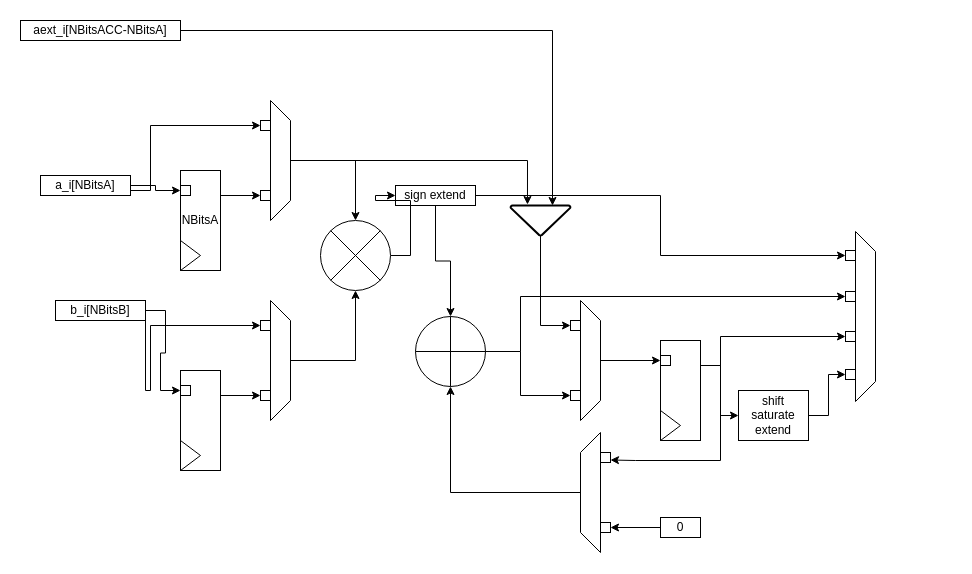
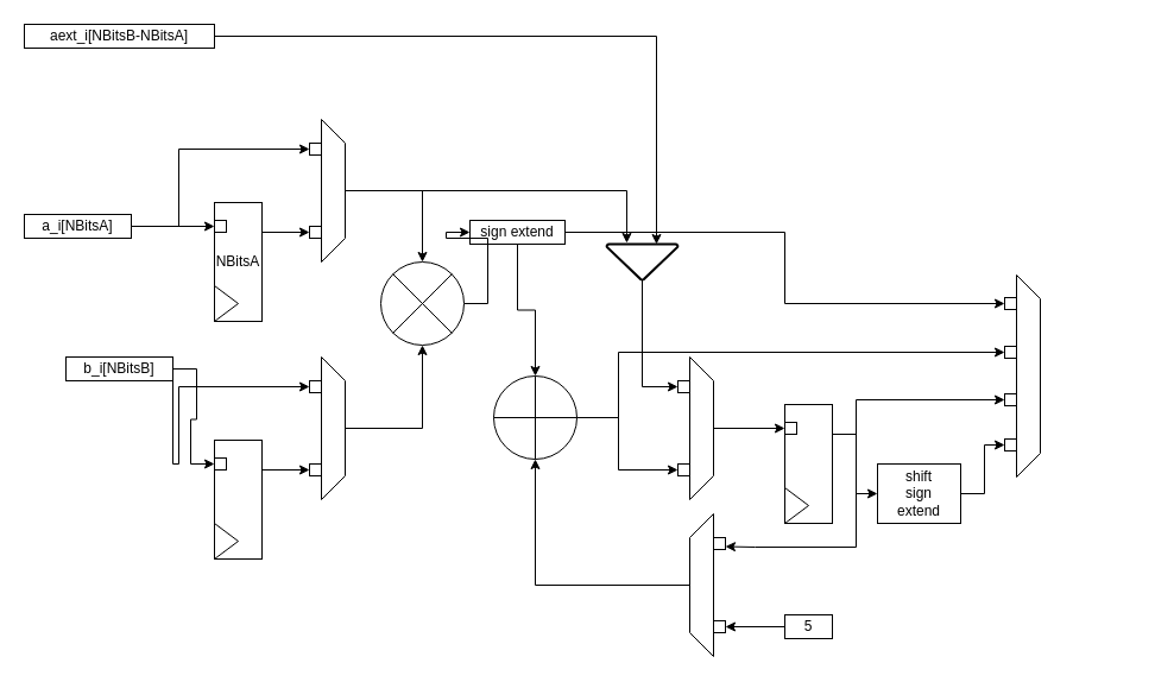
  <mxCell id="0" />
  <mxCell id="1" parent="0" />
  <mxCell id="2" value="" style="group" vertex="1" connectable="0" parent="1"><mxGeometry x="260" y="100" width="30" height="120" as="geometry" /></mxCell>
  <mxCell id="3" value="" style="shape=trapezoid;perimeter=trapezoidPerimeter;whiteSpace=wrap;html=1;fixedSize=1;rotation=90;" vertex="1" parent="2"><mxGeometry x="-40" y="50" width="120" height="20" as="geometry" /></mxCell>
  <mxCell id="4" value="" style="rounded=0;whiteSpace=wrap;html=1;" vertex="1" parent="2"><mxGeometry y="20" width="10" height="10" as="geometry" /></mxCell>
  <mxCell id="5" value="" style="rounded=0;whiteSpace=wrap;html=1;" vertex="1" parent="2"><mxGeometry y="90" width="10" height="10" as="geometry" /></mxCell>
  <mxCell id="6" style="edgeStyle=orthogonalEdgeStyle;rounded=0;orthogonalLoop=1;jettySize=auto;html=1;entryX=0;entryY=0.5;entryDx=0;entryDy=0;exitX=1;exitY=0.5;exitDx=0;exitDy=0;" edge="1" parent="1" source="7" target="11"><mxGeometry relative="1" as="geometry"><mxPoint x="40" y="191" as="sourcePoint" /><mxPoint x="180" y="190" as="targetPoint" /></mxGeometry></mxCell>
- <mxCell id="7" value="a_i[NBitsA]" style="text;html=1;align=center;verticalAlign=middle;whiteSpace=wrap;rounded=0;strokeColor=#000000;" vertex="1" parent="1"><mxGeometry x="40" y="175" width="90" height="20" as="geometry" /></mxCell>
+ <mxCell id="7" value="a_i[NBitsA]" style="text;html=1;align=center;verticalAlign=middle;whiteSpace=wrap;rounded=0;strokeColor=#000000;" vertex="1" parent="1"><mxGeometry y="180" width="90" height="20" as="geometry" x="20" /></mxCell>
  <mxCell id="8" value="NBitsA" style="group" vertex="1" connectable="0" parent="1"><mxGeometry x="180" y="170" width="40" height="100" as="geometry" /></mxCell>
  <mxCell id="9" value="" style="rounded=0;whiteSpace=wrap;html=1;container=0;" vertex="1" parent="8"><mxGeometry width="40" height="100" as="geometry" /></mxCell>
  <mxCell id="10" value="" style="triangle;whiteSpace=wrap;html=1;container=0;" vertex="1" parent="8"><mxGeometry y="70" width="20" height="30" as="geometry" /></mxCell>
  <mxCell id="11" value="" style="rounded=0;whiteSpace=wrap;html=1;container=0;" vertex="1" parent="8"><mxGeometry y="15" width="10" height="10" as="geometry" /></mxCell>
  <mxCell id="12" value="NBitsA" style="text;html=1;strokeColor=none;fillColor=none;align=center;verticalAlign=middle;whiteSpace=wrap;rounded=0;" vertex="1" parent="8"><mxGeometry y="40" width="40" height="20" as="geometry" /></mxCell>
  <mxCell id="13" value="" style="group" vertex="1" connectable="0" parent="1"><mxGeometry x="180" y="370" width="40" height="100" as="geometry" /></mxCell>
  <mxCell id="14" value="" style="rounded=0;whiteSpace=wrap;html=1;container=0;" vertex="1" parent="13"><mxGeometry width="40" height="100" as="geometry" /></mxCell>
  <mxCell id="15" value="" style="triangle;whiteSpace=wrap;html=1;container=0;" vertex="1" parent="13"><mxGeometry y="70" width="20" height="30" as="geometry" /></mxCell>
  <mxCell id="16" value="" style="rounded=0;whiteSpace=wrap;html=1;container=0;" vertex="1" parent="13"><mxGeometry y="15" width="10" height="10" as="geometry" /></mxCell>
  <mxCell id="17" style="edgeStyle=orthogonalEdgeStyle;rounded=0;orthogonalLoop=1;jettySize=auto;html=1;exitX=1;exitY=0.5;exitDx=0;exitDy=0;entryX=0;entryY=0.5;entryDx=0;entryDy=0;" edge="1" parent="1" source="19" target="16"><mxGeometry relative="1" as="geometry" /></mxCell>
  <mxCell id="18" style="edgeStyle=orthogonalEdgeStyle;rounded=0;orthogonalLoop=1;jettySize=auto;html=1;exitX=1;exitY=0.5;exitDx=0;exitDy=0;entryX=0;entryY=0.5;entryDx=0;entryDy=0;" edge="1" parent="1" source="19" target="31"><mxGeometry relative="1" as="geometry"><Array as="points"><mxPoint x="150" y="390" /><mxPoint x="150" y="325" /></Array></mxGeometry></mxCell>
  <mxCell id="19" value="b_i[NBitsB]" style="text;html=1;align=center;verticalAlign=middle;whiteSpace=wrap;rounded=0;strokeColor=#000000;" vertex="1" parent="1"><mxGeometry x="55" y="300" width="90" height="20" as="geometry" /></mxCell>
  <mxCell id="20" value="" style="group" vertex="1" connectable="0" parent="1"><mxGeometry x="660" y="340" width="40" height="100" as="geometry" /></mxCell>
  <mxCell id="21" value="" style="rounded=0;whiteSpace=wrap;html=1;container=0;" vertex="1" parent="20"><mxGeometry width="40" height="100" as="geometry" /></mxCell>
  <mxCell id="22" value="" style="triangle;whiteSpace=wrap;html=1;container=0;" vertex="1" parent="20"><mxGeometry y="70" width="20" height="30" as="geometry" /></mxCell>
  <mxCell id="23" value="" style="rounded=0;whiteSpace=wrap;html=1;container=0;" vertex="1" parent="20"><mxGeometry y="15" width="10" height="10" as="geometry" /></mxCell>
  <mxCell id="24" style="edgeStyle=orthogonalEdgeStyle;rounded=0;orthogonalLoop=1;jettySize=auto;html=1;exitX=1;exitY=0.25;exitDx=0;exitDy=0;entryX=0;entryY=0.5;entryDx=0;entryDy=0;" edge="1" parent="1" source="9" target="5"><mxGeometry relative="1" as="geometry"><mxPoint x="260" y="195" as="targetPoint" /></mxGeometry></mxCell>
  <mxCell id="25" style="edgeStyle=orthogonalEdgeStyle;rounded=0;orthogonalLoop=1;jettySize=auto;html=1;exitX=1;exitY=0.5;exitDx=0;exitDy=0;entryX=0;entryY=0.5;entryDx=0;entryDy=0;" edge="1" parent="1" source="7" target="4"><mxGeometry relative="1" as="geometry"><Array as="points"><mxPoint x="150" y="190" /><mxPoint x="150" y="125" /></Array></mxGeometry></mxCell>
  <mxCell id="26" style="edgeStyle=orthogonalEdgeStyle;rounded=0;orthogonalLoop=1;jettySize=auto;html=1;exitX=1;exitY=0.5;exitDx=0;exitDy=0;exitPerimeter=0;entryX=0;entryY=0.5;entryDx=0;entryDy=0;" edge="1" parent="1" source="27" target="37"><mxGeometry relative="1" as="geometry" /></mxCell>
  <mxCell id="27" value="" style="verticalLabelPosition=bottom;verticalAlign=top;html=1;shape=mxgraph.flowchart.or;strokeColor=#000000;" vertex="1" parent="1"><mxGeometry x="320" y="220" width="70" height="70" as="geometry" /></mxCell>
  <mxCell id="28" style="edgeStyle=orthogonalEdgeStyle;rounded=0;orthogonalLoop=1;jettySize=auto;html=1;exitX=0.5;exitY=0;exitDx=0;exitDy=0;entryX=0.5;entryY=0;entryDx=0;entryDy=0;entryPerimeter=0;" edge="1" parent="1" source="3" target="27"><mxGeometry relative="1" as="geometry" /></mxCell>
  <mxCell id="29" value="" style="group" vertex="1" connectable="0" parent="1"><mxGeometry x="260" y="300" width="30" height="120" as="geometry" /></mxCell>
  <mxCell id="30" value="" style="shape=trapezoid;perimeter=trapezoidPerimeter;whiteSpace=wrap;html=1;fixedSize=1;rotation=90;" vertex="1" parent="29"><mxGeometry x="-40" y="50" width="120" height="20" as="geometry" /></mxCell>
  <mxCell id="31" value="" style="rounded=0;whiteSpace=wrap;html=1;" vertex="1" parent="29"><mxGeometry y="20" width="10" height="10" as="geometry" /></mxCell>
  <mxCell id="32" value="" style="rounded=0;whiteSpace=wrap;html=1;" vertex="1" parent="29"><mxGeometry y="90" width="10" height="10" as="geometry" /></mxCell>
  <mxCell id="33" style="edgeStyle=orthogonalEdgeStyle;rounded=0;orthogonalLoop=1;jettySize=auto;html=1;exitX=1;exitY=0.25;exitDx=0;exitDy=0;entryX=0;entryY=0.5;entryDx=0;entryDy=0;" edge="1" parent="1" source="14" target="32"><mxGeometry relative="1" as="geometry" /></mxCell>
  <mxCell id="34" style="edgeStyle=orthogonalEdgeStyle;rounded=0;orthogonalLoop=1;jettySize=auto;html=1;exitX=0.5;exitY=0;exitDx=0;exitDy=0;entryX=0.5;entryY=1;entryDx=0;entryDy=0;entryPerimeter=0;" edge="1" parent="1" source="30" target="27"><mxGeometry relative="1" as="geometry" /></mxCell>
  <mxCell id="35" style="edgeStyle=orthogonalEdgeStyle;rounded=0;orthogonalLoop=1;jettySize=auto;html=1;exitX=0.5;exitY=1;exitDx=0;exitDy=0;entryX=0.5;entryY=0;entryDx=0;entryDy=0;entryPerimeter=0;" edge="1" parent="1" source="37" target="45"><mxGeometry relative="1" as="geometry" /></mxCell>
  <mxCell id="36" style="edgeStyle=orthogonalEdgeStyle;rounded=0;orthogonalLoop=1;jettySize=auto;html=1;exitX=1;exitY=0.5;exitDx=0;exitDy=0;entryX=0;entryY=0.5;entryDx=0;entryDy=0;" edge="1" parent="1" source="37" target="40"><mxGeometry relative="1" as="geometry"><mxPoint x="700" y="255" as="targetPoint" /></mxGeometry></mxCell>
  <mxCell id="37" value="sign extend" style="text;html=1;fillColor=none;align=center;verticalAlign=middle;whiteSpace=wrap;rounded=0;strokeColor=#000000;" vertex="1" parent="1"><mxGeometry x="395" y="185" width="80" height="20" as="geometry" /></mxCell>
  <mxCell id="38" value="" style="group" vertex="1" connectable="0" parent="1"><mxGeometry x="845" y="231" width="30" height="170" as="geometry" /></mxCell>
  <mxCell id="39" value="" style="shape=trapezoid;perimeter=trapezoidPerimeter;whiteSpace=wrap;html=1;fixedSize=1;strokeColor=#000000;rotation=90;" vertex="1" parent="38"><mxGeometry x="-65" y="75" width="170" height="20" as="geometry" /></mxCell>
  <mxCell id="40" value="" style="rounded=0;whiteSpace=wrap;html=1;strokeColor=#000000;" vertex="1" parent="38"><mxGeometry y="19" width="10" height="10" as="geometry" /></mxCell>
  <mxCell id="41" value="" style="rounded=0;whiteSpace=wrap;html=1;strokeColor=#000000;" vertex="1" parent="38"><mxGeometry y="60" width="10" height="10" as="geometry" /></mxCell>
  <mxCell id="42" value="" style="rounded=0;whiteSpace=wrap;html=1;strokeColor=#000000;" vertex="1" parent="38"><mxGeometry y="100" width="10" height="10" as="geometry" /></mxCell>
  <mxCell id="43" value="" style="rounded=0;whiteSpace=wrap;html=1;strokeColor=#000000;" vertex="1" parent="38"><mxGeometry y="138" width="10" height="10" as="geometry" /></mxCell>
  <mxCell id="44" style="edgeStyle=orthogonalEdgeStyle;rounded=0;orthogonalLoop=1;jettySize=auto;html=1;exitX=1;exitY=0.5;exitDx=0;exitDy=0;exitPerimeter=0;entryX=0;entryY=0.5;entryDx=0;entryDy=0;" edge="1" parent="1" source="45" target="50"><mxGeometry relative="1" as="geometry"><Array as="points"><mxPoint x="520" y="351" /><mxPoint x="520" y="395" /></Array></mxGeometry></mxCell>
  <mxCell id="45" value="" style="verticalLabelPosition=bottom;verticalAlign=top;html=1;shape=mxgraph.flowchart.summing_function;strokeColor=#000000;" vertex="1" parent="1"><mxGeometry x="415" y="316" width="70" height="70" as="geometry" /></mxCell>
  <mxCell id="46" style="edgeStyle=orthogonalEdgeStyle;rounded=0;orthogonalLoop=1;jettySize=auto;html=1;entryX=0;entryY=0.5;entryDx=0;entryDy=0;exitX=1;exitY=0.5;exitDx=0;exitDy=0;exitPerimeter=0;" edge="1" parent="1" source="45" target="41"><mxGeometry relative="1" as="geometry"><mxPoint x="550" y="349" as="sourcePoint" /><Array as="points"><mxPoint x="520" y="351" /><mxPoint x="520" y="296" /></Array></mxGeometry></mxCell>
  <mxCell id="47" value="" style="group" vertex="1" connectable="0" parent="1"><mxGeometry x="570" y="300" width="30" height="120" as="geometry" /></mxCell>
  <mxCell id="48" value="" style="shape=trapezoid;perimeter=trapezoidPerimeter;whiteSpace=wrap;html=1;fixedSize=1;rotation=90;" vertex="1" parent="47"><mxGeometry x="-40" y="50" width="120" height="20" as="geometry" /></mxCell>
  <mxCell id="49" value="" style="rounded=0;whiteSpace=wrap;html=1;" vertex="1" parent="47"><mxGeometry y="20" width="10" height="10" as="geometry" /></mxCell>
  <mxCell id="50" value="" style="rounded=0;whiteSpace=wrap;html=1;" vertex="1" parent="47"><mxGeometry y="90" width="10" height="10" as="geometry" /></mxCell>
  <mxCell id="51" style="edgeStyle=orthogonalEdgeStyle;rounded=0;orthogonalLoop=1;jettySize=auto;html=1;exitX=0.5;exitY=0;exitDx=0;exitDy=0;entryX=0;entryY=0.5;entryDx=0;entryDy=0;" edge="1" parent="1" source="48" target="23"><mxGeometry relative="1" as="geometry" /></mxCell>
  <mxCell id="52" style="edgeStyle=orthogonalEdgeStyle;rounded=0;orthogonalLoop=1;jettySize=auto;html=1;exitX=0.5;exitY=1;exitDx=0;exitDy=0;entryX=0;entryY=0.5;entryDx=0;entryDy=0;exitPerimeter=0;" edge="1" parent="1" source="65" target="49"><mxGeometry relative="1" as="geometry"><mxPoint x="490" y="160" as="sourcePoint" /><Array as="points"><mxPoint x="540" y="325" /></Array></mxGeometry></mxCell>
  <mxCell id="53" style="edgeStyle=orthogonalEdgeStyle;rounded=0;orthogonalLoop=1;jettySize=auto;html=1;exitX=1;exitY=0.25;exitDx=0;exitDy=0;entryX=0;entryY=0.5;entryDx=0;entryDy=0;" edge="1" parent="1" source="21" target="42"><mxGeometry relative="1" as="geometry"><Array as="points"><mxPoint x="720" y="365" /><mxPoint x="720" y="336" /></Array></mxGeometry></mxCell>
  <mxCell id="54" style="edgeStyle=orthogonalEdgeStyle;rounded=0;orthogonalLoop=1;jettySize=auto;html=1;exitX=1;exitY=0.5;exitDx=0;exitDy=0;entryX=0;entryY=0.5;entryDx=0;entryDy=0;" edge="1" parent="1" source="55" target="43"><mxGeometry relative="1" as="geometry" /></mxCell>
- <mxCell id="55" value="&lt;div&gt;shift&lt;/div&gt;&lt;div&gt;saturate&lt;/div&gt;&lt;div&gt;extend&lt;br&gt;&lt;/div&gt;" style="text;html=1;fillColor=none;align=center;verticalAlign=middle;whiteSpace=wrap;rounded=0;strokeColor=#000000;" vertex="1" parent="1"><mxGeometry x="738" y="390" width="70" height="50" as="geometry" /></mxCell>
+ <mxCell id="55" value="&lt;div&gt;shift&lt;/div&gt;&lt;div&gt;sign&lt;/div&gt;&lt;div&gt;extend&lt;br&gt;&lt;/div&gt;" style="text;html=1;fillColor=none;align=center;verticalAlign=middle;whiteSpace=wrap;rounded=0;strokeColor=#000000;" vertex="1" parent="1"><mxGeometry x="738" y="390" width="70" height="50" as="geometry" /></mxCell>
  <mxCell id="56" style="edgeStyle=orthogonalEdgeStyle;rounded=0;orthogonalLoop=1;jettySize=auto;html=1;exitX=1;exitY=0.25;exitDx=0;exitDy=0;entryX=0;entryY=0.5;entryDx=0;entryDy=0;" edge="1" parent="1" source="21" target="55"><mxGeometry relative="1" as="geometry" /></mxCell>
  <mxCell id="57" value="" style="group;flipV=1;rotation=-180;" vertex="1" connectable="0" parent="1"><mxGeometry x="580" y="432" width="30" height="120" as="geometry" /></mxCell>
  <mxCell id="58" value="" style="shape=trapezoid;perimeter=trapezoidPerimeter;whiteSpace=wrap;html=1;fixedSize=1;rotation=-90;" vertex="1" parent="57"><mxGeometry x="-50" y="50" width="120" height="20" as="geometry" /></mxCell>
  <mxCell id="59" value="" style="rounded=0;whiteSpace=wrap;html=1;rotation=-180;" vertex="1" parent="57"><mxGeometry x="20" y="90" width="10" height="10" as="geometry" /></mxCell>
  <mxCell id="60" value="" style="rounded=0;whiteSpace=wrap;html=1;rotation=-180;" vertex="1" parent="57"><mxGeometry x="20" y="20" width="10" height="10" as="geometry" /></mxCell>
  <mxCell id="61" style="edgeStyle=orthogonalEdgeStyle;rounded=0;orthogonalLoop=1;jettySize=auto;html=1;exitX=1;exitY=0.25;exitDx=0;exitDy=0;entryX=0;entryY=0.25;entryDx=0;entryDy=0;" edge="1" parent="1" source="21" target="60"><mxGeometry relative="1" as="geometry" /></mxCell>
  <mxCell id="62" style="edgeStyle=orthogonalEdgeStyle;rounded=0;orthogonalLoop=1;jettySize=auto;html=1;exitX=0;exitY=0.5;exitDx=0;exitDy=0;entryX=0;entryY=0.5;entryDx=0;entryDy=0;" edge="1" parent="1" source="63" target="59"><mxGeometry relative="1" as="geometry" /></mxCell>
- <mxCell id="63" value="0" style="text;html=1;fillColor=none;align=center;verticalAlign=middle;whiteSpace=wrap;rounded=0;strokeColor=#000000;" vertex="1" parent="1"><mxGeometry x="660" y="517" width="40" height="20" as="geometry" /></mxCell>
+ <mxCell id="63" value="5" style="text;html=1;fillColor=none;align=center;verticalAlign=middle;whiteSpace=wrap;rounded=0;strokeColor=#000000;" vertex="1" parent="1"><mxGeometry x="660" y="517" width="40" height="20" as="geometry" /></mxCell>
  <mxCell id="64" style="edgeStyle=orthogonalEdgeStyle;rounded=0;orthogonalLoop=1;jettySize=auto;html=1;exitX=0.5;exitY=0;exitDx=0;exitDy=0;entryX=0.5;entryY=1;entryDx=0;entryDy=0;entryPerimeter=0;" edge="1" parent="1" source="58" target="45"><mxGeometry relative="1" as="geometry" /></mxCell>
  <mxCell id="65" value="" style="strokeWidth=2;html=1;shape=mxgraph.flowchart.merge_or_storage;whiteSpace=wrap;" vertex="1" parent="1"><mxGeometry x="510" y="205" width="60" height="30" as="geometry" /></mxCell>
  <mxCell id="66" style="edgeStyle=orthogonalEdgeStyle;rounded=0;orthogonalLoop=1;jettySize=auto;html=1;exitX=1;exitY=0.5;exitDx=0;exitDy=0;entryX=0.7;entryY=0;entryDx=0;entryDy=0;entryPerimeter=0;" edge="1" parent="1" source="67" target="65"><mxGeometry relative="1" as="geometry" /></mxCell>
- <mxCell id="67" value="aext_i[NBitsACC-NBitsA]" style="text;html=1;align=center;verticalAlign=middle;whiteSpace=wrap;rounded=0;strokeColor=#000000;" vertex="1" parent="1"><mxGeometry y="20" width="160" height="20" as="geometry" x="20" /></mxCell>
+ <mxCell id="67" value="aext_i[NBitsB-NBitsA]" style="text;html=1;align=center;verticalAlign=middle;whiteSpace=wrap;rounded=0;strokeColor=#000000;" vertex="1" parent="1"><mxGeometry y="20" width="160" height="20" as="geometry" x="20" /></mxCell>
  <mxCell id="68" style="edgeStyle=orthogonalEdgeStyle;rounded=0;orthogonalLoop=1;jettySize=auto;html=1;exitX=0.5;exitY=0;exitDx=0;exitDy=0;entryX=0.283;entryY=-0.033;entryDx=0;entryDy=0;entryPerimeter=0;" edge="1" parent="1" source="3" target="65"><mxGeometry relative="1" as="geometry" /></mxCell>
